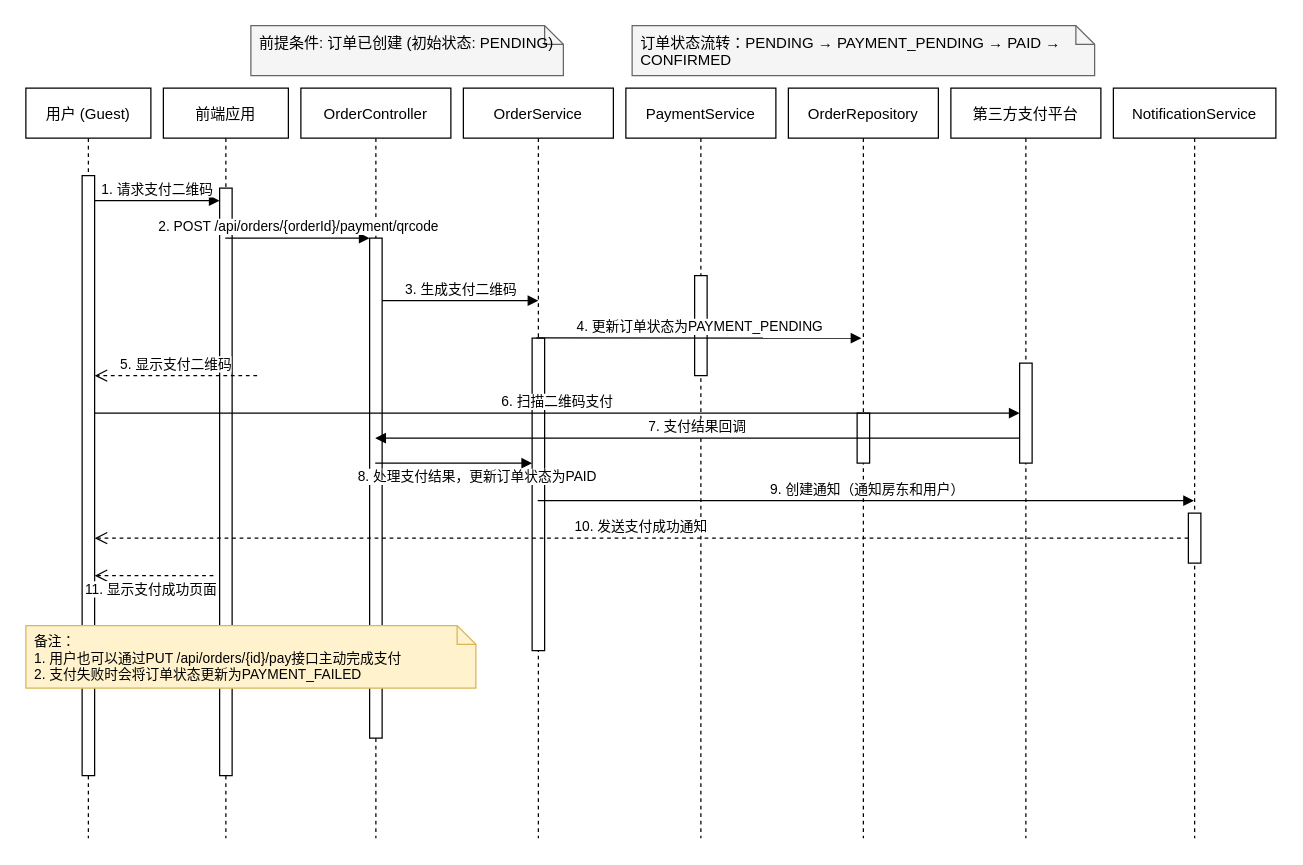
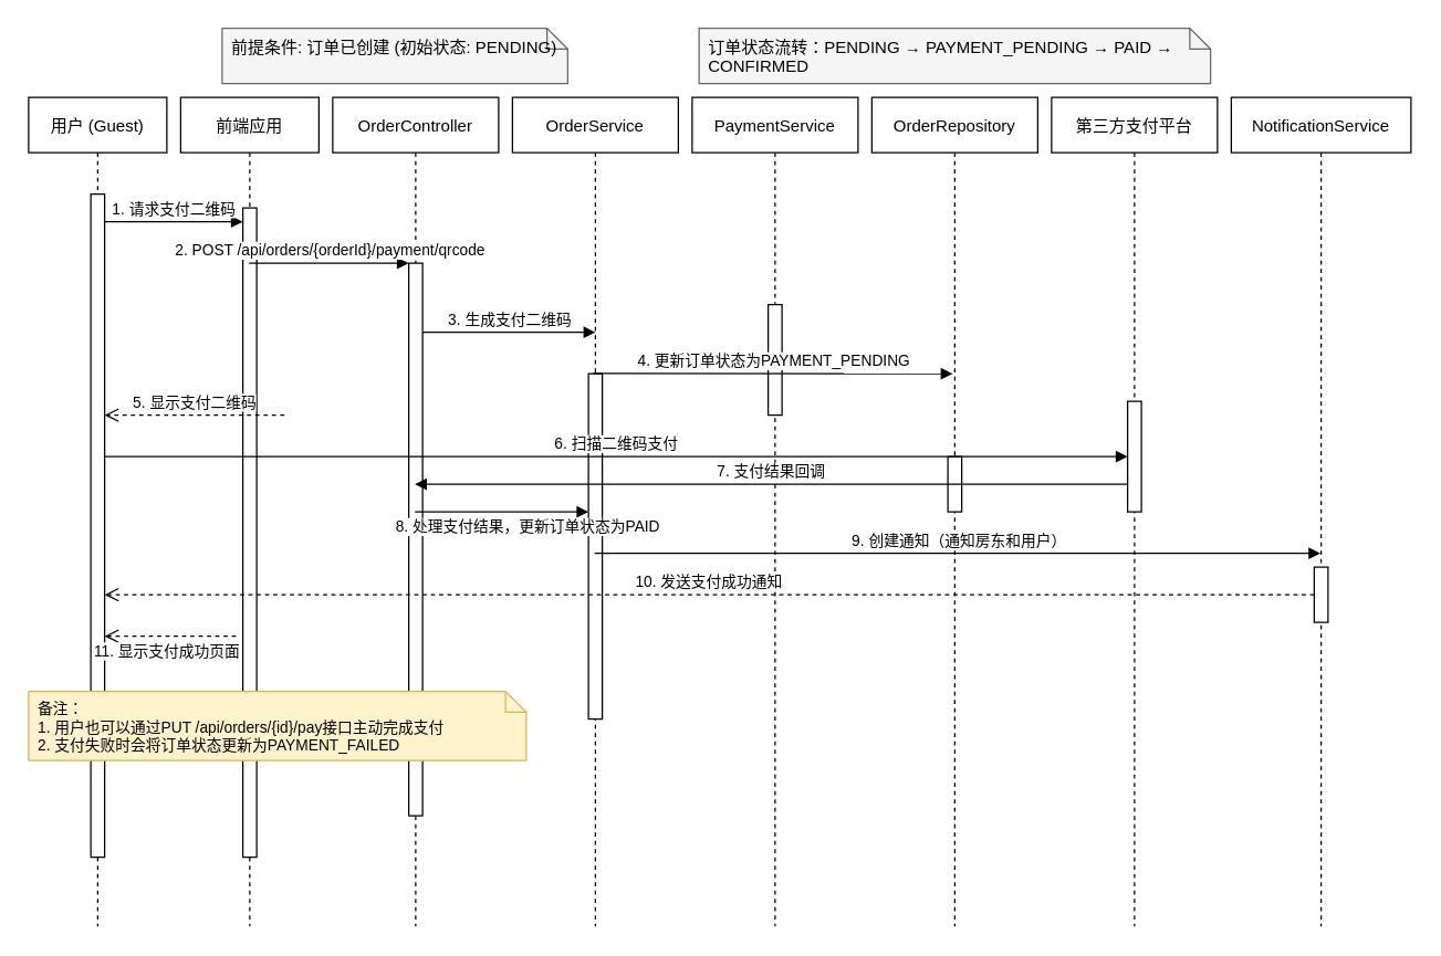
  <mxCell id="0" />
  <mxCell id="1" parent="0" />
  <mxCell id="2" value="用户 (Guest)" style="shape=umlLifeline;perimeter=lifelinePerimeter;container=1;collapsible=0;recursiveResize=0;rounded=0;shadow=0;strokeWidth=1;size=40;fontSize=12;" parent="1" vertex="1"><mxGeometry x="20" y="70" width="100" height="600" as="geometry" /></mxCell>
  <mxCell id="3" value="" style="html=1;points=[];perimeter=orthogonalPerimeter;outlineConnect=0;targetShapes=umlLifeline;portConstraint=eastwest;newEdgeStyle={&quot;edgeStyle&quot;:&quot;elbowEdgeStyle&quot;,&quot;elbow&quot;:&quot;vertical&quot;,&quot;curved&quot;:0,&quot;rounded&quot;:0};fontSize=11;" parent="2" vertex="1"><mxGeometry x="45" y="70" width="10" height="480" as="geometry" /></mxCell>
  <mxCell id="4" value="前端应用" style="shape=umlLifeline;perimeter=lifelinePerimeter;container=1;collapsible=0;recursiveResize=0;rounded=0;shadow=0;strokeWidth=1;size=40;fontSize=12;" parent="1" vertex="1"><mxGeometry x="130" y="70" width="100" height="600" as="geometry" /></mxCell>
  <mxCell id="5" value="" style="html=1;points=[];perimeter=orthogonalPerimeter;outlineConnect=0;targetShapes=umlLifeline;portConstraint=eastwest;newEdgeStyle={&quot;edgeStyle&quot;:&quot;elbowEdgeStyle&quot;,&quot;elbow&quot;:&quot;vertical&quot;,&quot;curved&quot;:0,&quot;rounded&quot;:0};fontSize=11;" parent="4" vertex="1"><mxGeometry x="45" y="80" width="10" height="470" as="geometry" /></mxCell>
  <mxCell id="6" value="OrderController" style="shape=umlLifeline;perimeter=lifelinePerimeter;container=1;collapsible=0;recursiveResize=0;rounded=0;shadow=0;strokeWidth=1;size=40;fontSize=12;" parent="1" vertex="1"><mxGeometry x="240" y="70" width="120" height="600" as="geometry" /></mxCell>
  <mxCell id="7" value="" style="html=1;points=[];perimeter=orthogonalPerimeter;outlineConnect=0;targetShapes=umlLifeline;portConstraint=eastwest;newEdgeStyle={&quot;edgeStyle&quot;:&quot;elbowEdgeStyle&quot;,&quot;elbow&quot;:&quot;vertical&quot;,&quot;curved&quot;:0,&quot;rounded&quot;:0};fontSize=11;" parent="6" vertex="1"><mxGeometry x="55" y="120" width="10" height="400" as="geometry" /></mxCell>
  <mxCell id="8" value="OrderService" style="shape=umlLifeline;perimeter=lifelinePerimeter;container=1;collapsible=0;recursiveResize=0;rounded=0;shadow=0;strokeWidth=1;size=40;fontSize=12;" parent="1" vertex="1"><mxGeometry x="370" y="70" width="120" height="600" as="geometry" /></mxCell>
  <mxCell id="9" value="" style="html=1;points=[];perimeter=orthogonalPerimeter;outlineConnect=0;targetShapes=umlLifeline;portConstraint=eastwest;newEdgeStyle={&quot;edgeStyle&quot;:&quot;elbowEdgeStyle&quot;,&quot;elbow&quot;:&quot;vertical&quot;,&quot;curved&quot;:0,&quot;rounded&quot;:0};fontSize=11;" parent="8" vertex="1"><mxGeometry x="55" y="200" width="10" height="250" as="geometry" /></mxCell>
  <mxCell id="10" value="PaymentService" style="shape=umlLifeline;perimeter=lifelinePerimeter;container=1;collapsible=0;recursiveResize=0;rounded=0;shadow=0;strokeWidth=1;size=40;fontSize=12;" parent="1" vertex="1"><mxGeometry x="500" y="70" width="120" height="600" as="geometry" /></mxCell>
  <mxCell id="11" value="" style="html=1;points=[];perimeter=orthogonalPerimeter;outlineConnect=0;targetShapes=umlLifeline;portConstraint=eastwest;newEdgeStyle={&quot;edgeStyle&quot;:&quot;elbowEdgeStyle&quot;,&quot;elbow&quot;:&quot;vertical&quot;,&quot;curved&quot;:0,&quot;rounded&quot;:0};fontSize=11;" parent="10" vertex="1"><mxGeometry x="55" y="150" width="10" height="80" as="geometry" /></mxCell>
  <mxCell id="12" value="OrderRepository" style="shape=umlLifeline;perimeter=lifelinePerimeter;container=1;collapsible=0;recursiveResize=0;rounded=0;shadow=0;strokeWidth=1;size=40;fontSize=12;" parent="1" vertex="1"><mxGeometry x="630" y="70" width="120" height="600" as="geometry" /></mxCell>
  <mxCell id="13" value="" style="html=1;points=[];perimeter=orthogonalPerimeter;outlineConnect=0;targetShapes=umlLifeline;portConstraint=eastwest;newEdgeStyle={&quot;edgeStyle&quot;:&quot;elbowEdgeStyle&quot;,&quot;elbow&quot;:&quot;vertical&quot;,&quot;curved&quot;:0,&quot;rounded&quot;:0};fontSize=11;" parent="12" vertex="1"><mxGeometry x="55" y="260" width="10" height="40" as="geometry" /></mxCell>
  <mxCell id="14" value="第三方支付平台" style="shape=umlLifeline;perimeter=lifelinePerimeter;container=1;collapsible=0;recursiveResize=0;rounded=0;shadow=0;strokeWidth=1;size=40;fontSize=12;" parent="1" vertex="1"><mxGeometry x="760" y="70" width="120" height="600" as="geometry" /></mxCell>
  <mxCell id="15" value="" style="html=1;points=[];perimeter=orthogonalPerimeter;outlineConnect=0;targetShapes=umlLifeline;portConstraint=eastwest;newEdgeStyle={&quot;edgeStyle&quot;:&quot;elbowEdgeStyle&quot;,&quot;elbow&quot;:&quot;vertical&quot;,&quot;curved&quot;:0,&quot;rounded&quot;:0};fontSize=11;" parent="14" vertex="1"><mxGeometry x="55" y="220" width="10" height="80" as="geometry" /></mxCell>
  <mxCell id="16" value="NotificationService" style="shape=umlLifeline;perimeter=lifelinePerimeter;container=1;collapsible=0;recursiveResize=0;rounded=0;shadow=0;strokeWidth=1;size=40;fontSize=12;" parent="1" vertex="1"><mxGeometry x="890" y="70" width="130" height="600" as="geometry" /></mxCell>
  <mxCell id="17" value="" style="html=1;points=[];perimeter=orthogonalPerimeter;outlineConnect=0;targetShapes=umlLifeline;portConstraint=eastwest;newEdgeStyle={&quot;edgeStyle&quot;:&quot;elbowEdgeStyle&quot;,&quot;elbow&quot;:&quot;vertical&quot;,&quot;curved&quot;:0,&quot;rounded&quot;:0};fontSize=11;" parent="16" vertex="1"><mxGeometry x="60" y="340" width="10" height="40" as="geometry" /></mxCell>
- <mxCell id="18" value="前提条件: 订单已创建 (初始状态: PENDING)" style="shape=note;size=15;whiteSpace=wrap;html=1;verticalAlign=top;align=left;spacingLeft=5;fillColor=#f5f5f5;strokeColor=#666666;fontSize=12;" parent="1" vertex="1"><mxGeometry x="200" y="20" width="250" height="40" as="geometry" /></mxCell>
+ <mxCell id="18" value="前提条件: 订单已创建 (初始状态: PENDING)" style="shape=note;size=15;whiteSpace=wrap;html=1;verticalAlign=top;align=left;spacingLeft=5;fillColor=#f5f5f5;strokeColor=#666666;fontSize=12;" parent="1" vertex="1"><mxGeometry x="160" y="20" width="250" height="40" as="geometry" /></mxCell>
  <mxCell id="19" value="1. 请求支付二维码" style="html=1;verticalAlign=bottom;endArrow=block;edgeStyle=elbowEdgeStyle;elbow=vertical;curved=0;rounded=0;fontSize=11;" parent="1" edge="1" target="5"><mxGeometry relative="1" as="geometry"><Array as="points"><mxPoint x="120" y="160" /></Array><mxPoint x="75" y="160" as="sourcePoint" /><mxPoint x="205" y="160" as="targetPoint" /></mxGeometry></mxCell>
  <mxCell id="20" value="2. POST /api/orders/{orderId}/payment/qrcode" style="html=1;verticalAlign=bottom;endArrow=block;edgeStyle=elbowEdgeStyle;elbow=vertical;curved=0;rounded=0;fontSize=11;" parent="1" edge="1" target="7" source="4"><mxGeometry relative="1" as="geometry"><Array as="points"><mxPoint x="270" y="190" /></Array><mxPoint x="215" y="190" as="sourcePoint" /><mxPoint x="355" y="190" as="targetPoint" /></mxGeometry></mxCell>
  <mxCell id="21" value="4. 更新订单状态为PAYMENT_PENDING" style="html=1;verticalAlign=bottom;endArrow=block;edgeStyle=elbowEdgeStyle;elbow=vertical;curved=0;rounded=0;fontSize=11;entryX=0.487;entryY=0.332;entryDx=0;entryDy=0;entryPerimeter=0;exitX=0.487;exitY=0.333;exitDx=0;exitDy=0;exitPerimeter=0;" parent="1" edge="1" target="12" source="8"><mxGeometry relative="1" as="geometry"><Array as="points"><mxPoint x="650" y="270" /></Array><mxPoint x="515" y="270" as="sourcePoint" /><mxPoint x="825" y="270" as="targetPoint" /></mxGeometry></mxCell>
  <mxCell id="22" value="5. 显示支付二维码" style="html=1;verticalAlign=bottom;endArrow=open;dashed=1;endSize=8;edgeStyle=elbowEdgeStyle;elbow=vertical;curved=0;rounded=0;fontSize=11;" parent="1" edge="1"><mxGeometry relative="1" as="geometry"><Array as="points"><mxPoint x="150" y="300" /></Array><mxPoint x="205" y="300" as="sourcePoint" /><mxPoint x="75" y="300" as="targetPoint" /></mxGeometry></mxCell>
  <mxCell id="23" value="6. 扫描二维码支付" style="html=1;verticalAlign=bottom;endArrow=block;edgeStyle=elbowEdgeStyle;elbow=vertical;curved=0;rounded=0;fontSize=11;" parent="1" edge="1" target="15"><mxGeometry relative="1" as="geometry"><Array as="points"><mxPoint x="460" y="330" /></Array><mxPoint x="75" y="330" as="sourcePoint" /><mxPoint x="975" y="330" as="targetPoint" /></mxGeometry></mxCell>
  <mxCell id="24" value="7. 支付结果回调" style="html=1;verticalAlign=bottom;endArrow=block;edgeStyle=elbowEdgeStyle;elbow=vertical;curved=0;rounded=0;fontSize=11;" parent="1" edge="1" target="6" source="15"><mxGeometry relative="1" as="geometry"><Array as="points"><mxPoint x="700" y="350" /></Array><mxPoint x="975" y="350" as="sourcePoint" /><mxPoint x="355" y="350" as="targetPoint" /></mxGeometry></mxCell>
  <mxCell id="25" value="8. 处理支付结果，更新订单状态为PAID" style="html=1;verticalAlign=bottom;endArrow=block;edgeStyle=elbowEdgeStyle;elbow=vertical;curved=0;rounded=0;fontSize=11;" parent="1" edge="1" target="9" source="6"><mxGeometry x="0.283" y="-20" relative="1" as="geometry"><Array as="points"><mxPoint x="430" y="380" /></Array><mxPoint x="365" y="380" as="sourcePoint" /><mxPoint x="510" y="380" as="targetPoint" /><mxPoint as="offset" /></mxGeometry></mxCell>
  <mxCell id="26" value="9. 创建通知（通知房东和用户）" style="html=1;verticalAlign=bottom;endArrow=block;edgeStyle=elbowEdgeStyle;elbow=vertical;curved=0;rounded=0;fontSize=11;" parent="1" edge="1" target="16" source="8"><mxGeometry relative="1" as="geometry"><Array as="points"><mxPoint x="800" y="400" /></Array><mxPoint x="515" y="400" as="sourcePoint" /><mxPoint x="1110" y="400" as="targetPoint" /></mxGeometry></mxCell>
  <mxCell id="27" value="10. 发送支付成功通知" style="html=1;verticalAlign=bottom;endArrow=open;dashed=1;endSize=8;edgeStyle=elbowEdgeStyle;elbow=vertical;curved=0;rounded=0;fontSize=11;" parent="1" edge="1" source="17"><mxGeometry relative="1" as="geometry"><Array as="points"><mxPoint x="550" y="430" /></Array><mxPoint x="1070" y="430" as="sourcePoint" /><mxPoint x="75" y="430" as="targetPoint" /></mxGeometry></mxCell>
  <mxCell id="28" value="11. 显示支付成功页面" style="html=1;verticalAlign=bottom;endArrow=open;dashed=1;endSize=8;edgeStyle=elbowEdgeStyle;elbow=vertical;curved=0;rounded=0;fontSize=11;" parent="1" edge="1"><mxGeometry x="0.053" y="20" relative="1" as="geometry"><Array as="points"><mxPoint x="150" y="460" /></Array><mxPoint x="170" y="460" as="sourcePoint" /><mxPoint x="75" y="460" as="targetPoint" /><mxPoint as="offset" /></mxGeometry></mxCell>
  <mxCell id="29" value="订单状态流转：PENDING → PAYMENT_PENDING → PAID → CONFIRMED" style="shape=note;size=15;whiteSpace=wrap;html=1;verticalAlign=top;align=left;spacingLeft=5;fillColor=#f5f5f5;strokeColor=#666666;fontSize=12;" parent="1" vertex="1"><mxGeometry x="505" y="20" width="370" height="40" as="geometry" /></mxCell>
  <mxCell id="30" value="备注：&#10;1. 用户也可以通过PUT /api/orders/{id}/pay接口主动完成支付&#10;2. 支付失败时会将订单状态更新为PAYMENT_FAILED" style="shape=note;size=15;whiteSpace=wrap;html=1;verticalAlign=top;align=left;spacingLeft=5;fillColor=#fff2cc;strokeColor=#d6b656;fontSize=11;" parent="1" vertex="1"><mxGeometry x="20" y="500" width="360" height="50" as="geometry" /></mxCell>
  <mxCell id="31" value="3. 生成支付二维码" style="html=1;verticalAlign=bottom;endArrow=block;edgeStyle=elbowEdgeStyle;elbow=vertical;curved=0;rounded=0;fontSize=11;entryX=0.5;entryY=0.283;entryDx=0;entryDy=0;entryPerimeter=0;" parent="1" edge="1" target="8" source="7"><mxGeometry relative="1" as="geometry"><Array as="points"><mxPoint x="415" y="240" /></Array><mxPoint x="350" y="240" as="sourcePoint" /><mxPoint x="415" y="240" as="targetPoint" /></mxGeometry></mxCell>
